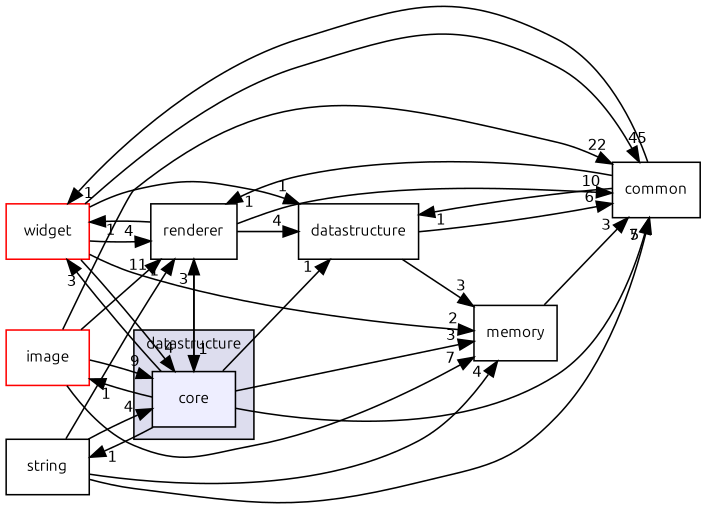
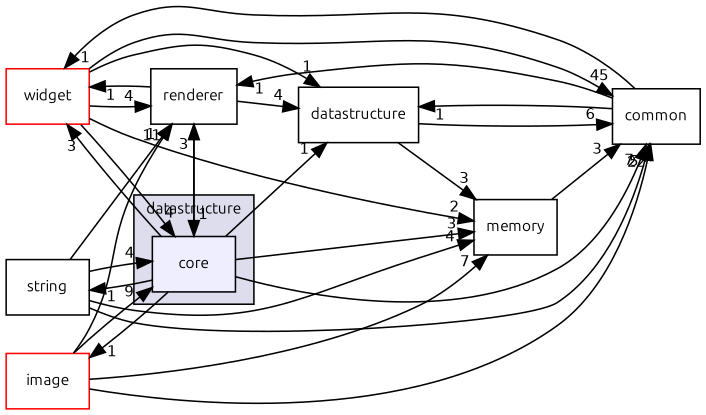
  digraph {
    compound=true
    fontname=Ubuntu
    rankdir=LR
    node [fontname=Ubuntu fontsize=10 shape=box]
    edge [fontname=Ubuntu headlabel=1 labeldistance=1.5 labelfontname=Helvetica labelfontsize=10]
    n1 [fillcolor="#eeeeff" label=core pencolor=black style=filled]
    n2 [color=red fillcolor=white label=widget style=filled]
    n3 [label=renderer]
    n4 [label=common]
    n5 [label=memory]
    n6 [label=string]
    n7 [label=datastructure]
    n8 [color=red fillcolor=white label=image style=filled]
    subgraph cluster_1 {
      bgcolor="#ddddee"
      fontsize=10
      label=datastructure
      pencolor=black
      n1
    }
    n1 -> n2 [headlabel=3]
    n1 -> n3 [headlabel=3]
    n1 -> n4 [headlabel=7]
    n1 -> n5 [headlabel=3]
    n1 -> n6
    n1 -> n7
    n1 -> n8
    n2 -> n1 [headlabel=4]
    n2 -> n3 [headlabel=4]
    n2 -> n4 [headlabel=45]
    n2 -> n5 [headlabel=2]
    n2 -> n7
    n3 -> n1
    n3 -> n2
-   n3 -> n4 [headlabel=10]
    n3 -> n7 [headlabel=4]
    n4 -> n2
    n4 -> n3
    n4 -> n7
    n5 -> n4 [headlabel=3]
    n6 -> n1 [headlabel=4]
    n6 -> n3
    n6 -> n4 [headlabel=5]
    n6 -> n5 [headlabel=4]
    n7 -> n4 [headlabel=6]
    n7 -> n5 [headlabel=3]
    n8 -> n1 [headlabel=9]
    n8 -> n3 [headlabel=11]
    n8 -> n4 [headlabel=22]
    n8 -> n5 [headlabel=7]
  }
